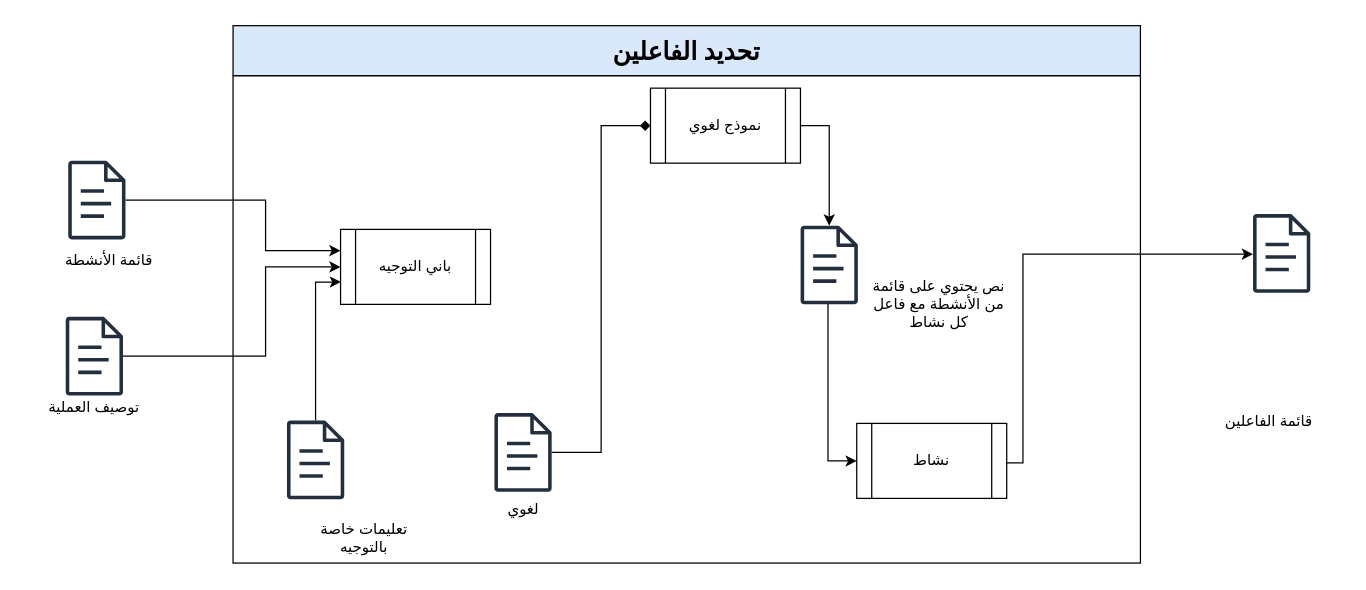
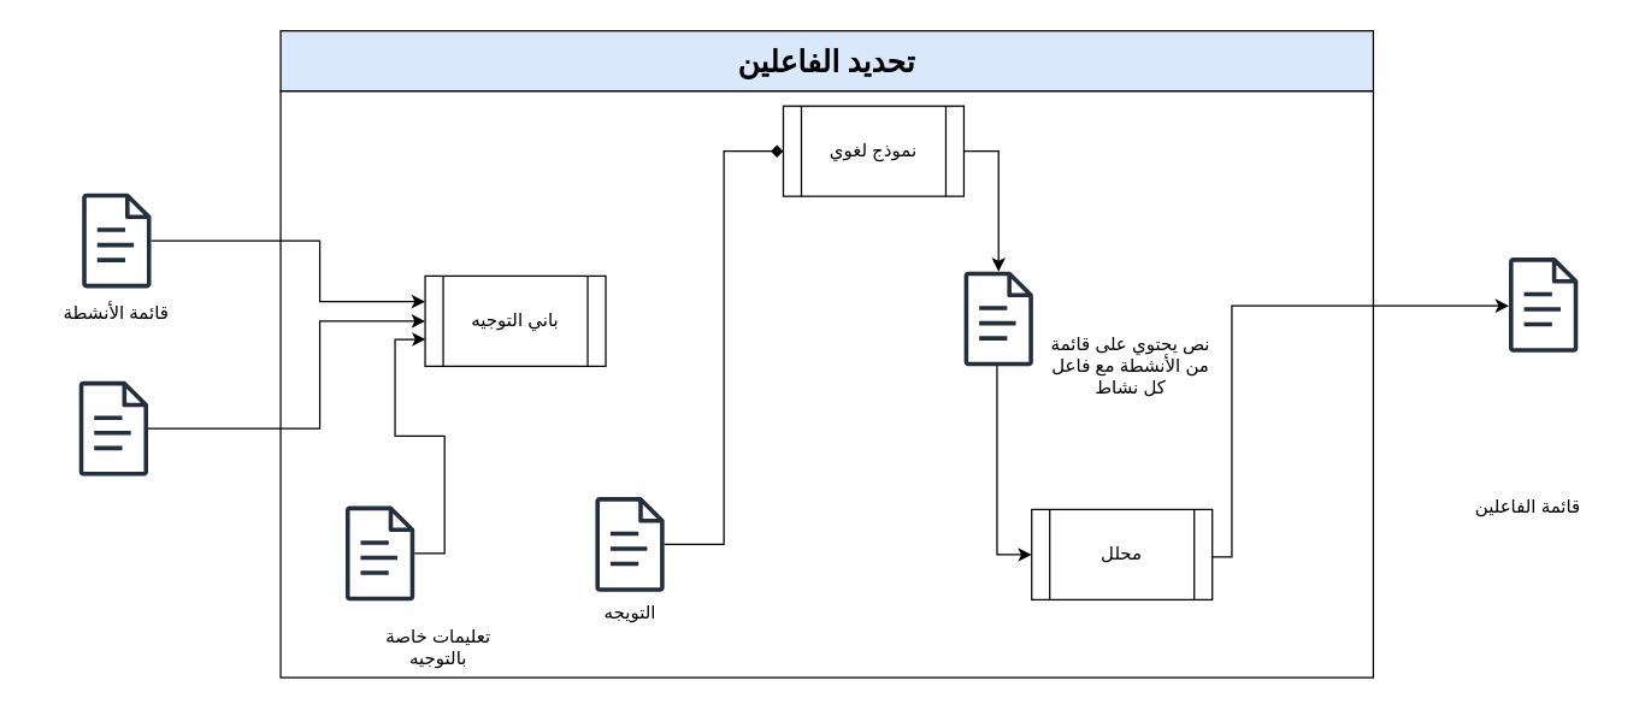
  <mxCell id="0" />
  <mxCell id="1" parent="0" />
  <mxCell id="2" value="" style="rounded=0;whiteSpace=wrap;html=1;fillColor=default;" vertex="1" parent="1"><mxGeometry x="185.98" y="60" width="726.02" height="390" as="geometry" /></mxCell>
  <mxCell id="3" value="&lt;span style=&quot;font-size:15.0pt;&lt;br/&gt;mso-ansi-font-size:12.0pt;font-family:&amp;quot;Traditional Arabic&amp;quot;,serif;mso-ascii-font-family:&lt;br/&gt;&amp;quot;Times New Roman&amp;quot;;mso-fareast-font-family:&amp;quot;Times New Roman&amp;quot;;mso-hansi-font-family:&lt;br/&gt;&amp;quot;Times New Roman&amp;quot;;mso-ansi-language:EN-US;mso-fareast-language:EN-US;&lt;br/&gt;mso-bidi-language:AR-SY&quot; dir=&quot;RTL&quot; lang=&quot;AR-SY&quot;&gt;&lt;b&gt;تحديد الفاعلين&lt;/b&gt;&lt;/span&gt;" style="rounded=0;whiteSpace=wrap;html=1;fillColor=#dae8fc;" vertex="1" parent="1"><mxGeometry x="185.98" y="20" width="726.02" height="40" as="geometry" /></mxCell>
  <mxCell id="4" style="edgeStyle=orthogonalEdgeStyle;rounded=0;orthogonalLoop=1;jettySize=auto;html=1;" edge="1" parent="1" source="5" target="12"><mxGeometry relative="1" as="geometry"><Array as="points"><mxPoint x="212" y="160" /><mxPoint x="212" y="200" /></Array></mxGeometry></mxCell>
  <mxCell id="5" value="" style="sketch=0;outlineConnect=0;fontColor=#232F3E;gradientColor=none;fillColor=#232F3D;strokeColor=none;dashed=0;verticalLabelPosition=bottom;verticalAlign=top;align=center;html=1;fontSize=12;fontStyle=0;aspect=fixed;pointerEvents=1;shape=mxgraph.aws4.document;" vertex="1" parent="1"><mxGeometry x="53.98" y="128" width="46.04" height="63" as="geometry" /></mxCell>
- <mxCell id="6" value="قائمة الأنشطة" style="text;html=1;align=center;verticalAlign=middle;whiteSpace=wrap;rounded=0;" vertex="1" parent="1"><mxGeometry x="32" y="198" width="110" height="20" as="geometry" /></mxCell>
+ <mxCell id="6" value="قائمة الأنشطة" style="text;html=1;align=center;verticalAlign=middle;whiteSpace=wrap;rounded=0;" vertex="1" parent="1"><mxGeometry x="22" y="198" width="110" height="20" as="geometry" /></mxCell>
  <mxCell id="7" style="edgeStyle=orthogonalEdgeStyle;rounded=0;orthogonalLoop=1;jettySize=auto;html=1;entryX=0;entryY=0.5;entryDx=0;entryDy=0;" edge="1" parent="1" source="8" target="12"><mxGeometry relative="1" as="geometry"><Array as="points"><mxPoint x="212" y="285" /><mxPoint x="212" y="213" /></Array></mxGeometry></mxCell>
  <mxCell id="8" value="" style="sketch=0;outlineConnect=0;fontColor=#232F3E;gradientColor=none;fillColor=#232F3D;strokeColor=none;dashed=0;verticalLabelPosition=bottom;verticalAlign=top;align=center;html=1;fontSize=12;fontStyle=0;aspect=fixed;pointerEvents=1;shape=mxgraph.aws4.document;" vertex="1" parent="1"><mxGeometry x="51.98" y="253" width="46.04" height="63" as="geometry" /></mxCell>
- <mxCell id="9" value="توصيف العملية" style="text;html=1;align=center;verticalAlign=middle;whiteSpace=wrap;rounded=0;" vertex="1" parent="1"><mxGeometry x="20" y="316" width="110" height="20" as="geometry" /></mxCell>
  <mxCell id="10" value="" style="sketch=0;outlineConnect=0;fontColor=#232F3E;gradientColor=none;fillColor=#232F3D;strokeColor=none;dashed=0;verticalLabelPosition=bottom;verticalAlign=top;align=center;html=1;fontSize=12;fontStyle=0;aspect=fixed;pointerEvents=1;shape=mxgraph.aws4.document;" vertex="1" parent="1"><mxGeometry x="229" y="336" width="46.04" height="63" as="geometry" /></mxCell>
  <mxCell id="11" value="تعليمات خاصة بالتوجيه" style="text;html=1;align=center;verticalAlign=middle;whiteSpace=wrap;rounded=0;" vertex="1" parent="1"><mxGeometry x="236" y="420" width="110" height="20" as="geometry" /></mxCell>
- <mxCell id="12" value="باني التوجيه" style="shape=process;whiteSpace=wrap;html=1;backgroundOutline=1;" vertex="1" parent="1"><mxGeometry x="272" y="183" width="120" height="60" as="geometry" /></mxCell>
+ <mxCell id="12" value="باني التوجيه" style="shape=process;whiteSpace=wrap;html=1;backgroundOutline=1;" vertex="1" parent="1"><mxGeometry x="282" y="183" width="120" height="60" as="geometry" /></mxCell>
  <mxCell id="13" style="edgeStyle=orthogonalEdgeStyle;rounded=0;orthogonalLoop=1;jettySize=auto;html=1;entryX=0;entryY=0.5;entryDx=0;entryDy=0;endArrow=diamond;" edge="1" parent="1" source="14" target="17"><mxGeometry relative="1" as="geometry" /></mxCell>
- <mxCell id="14" value="&lt;span style=&quot;color: rgb(0, 0, 0); text-wrap: wrap;&quot;&gt;لغوي&lt;/span&gt;" style="sketch=0;outlineConnect=0;fontColor=#232F3E;gradientColor=none;fillColor=#232F3D;strokeColor=none;dashed=0;verticalLabelPosition=bottom;verticalAlign=top;align=center;html=1;fontSize=12;fontStyle=0;aspect=fixed;pointerEvents=1;shape=mxgraph.aws4.document;" vertex="1" parent="1"><mxGeometry x="395" y="330" width="46.04" height="63" as="geometry" /></mxCell>
+ <mxCell id="14" value="&lt;span style=&quot;color: rgb(0, 0, 0); text-wrap: wrap;&quot;&gt;التويجه&lt;/span&gt;" style="sketch=0;outlineConnect=0;fontColor=#232F3E;gradientColor=none;fillColor=#232F3D;strokeColor=none;dashed=0;verticalLabelPosition=bottom;verticalAlign=top;align=center;html=1;fontSize=12;fontStyle=0;aspect=fixed;pointerEvents=1;shape=mxgraph.aws4.document;" vertex="1" parent="1"><mxGeometry x="395" y="330" width="46.04" height="63" as="geometry" /></mxCell>
  <mxCell id="15" value="" style="sketch=0;outlineConnect=0;fontColor=#232F3E;gradientColor=none;fillColor=#232F3D;strokeColor=none;dashed=0;verticalLabelPosition=bottom;verticalAlign=top;align=center;html=1;fontSize=12;fontStyle=0;aspect=fixed;pointerEvents=1;shape=mxgraph.aws4.document;" vertex="1" parent="1"><mxGeometry x="639.98" y="180" width="46.04" height="63" as="geometry" /></mxCell>
  <mxCell id="16" style="edgeStyle=orthogonalEdgeStyle;rounded=0;orthogonalLoop=1;jettySize=auto;html=1;" edge="1" parent="1" source="17" target="15"><mxGeometry relative="1" as="geometry" /></mxCell>
  <mxCell id="17" value="نموذج لغوي" style="shape=process;whiteSpace=wrap;html=1;backgroundOutline=1;" vertex="1" parent="1"><mxGeometry x="519.98" y="70" width="120" height="60" as="geometry" /></mxCell>
  <mxCell id="18" style="edgeStyle=orthogonalEdgeStyle;rounded=0;orthogonalLoop=1;jettySize=auto;html=1;entryX=0.003;entryY=0.702;entryDx=0;entryDy=0;entryPerimeter=0;" edge="1" parent="1" source="10" target="12"><mxGeometry relative="1" as="geometry" /></mxCell>
  <mxCell id="19" style="edgeStyle=orthogonalEdgeStyle;rounded=0;orthogonalLoop=1;jettySize=auto;html=1;" edge="1" parent="1" target="21"><mxGeometry relative="1" as="geometry"><mxPoint x="1022" y="199.75" as="targetPoint" /><mxPoint x="722" y="369.75" as="sourcePoint" /><Array as="points"><mxPoint x="818" y="369.75" /><mxPoint x="818" y="202.75" /></Array></mxGeometry></mxCell>
  <mxCell id="20" style="edgeStyle=orthogonalEdgeStyle;rounded=0;orthogonalLoop=1;jettySize=auto;html=1;entryX=0;entryY=0.5;entryDx=0;entryDy=0;" edge="1" parent="1" target="22"><mxGeometry relative="1" as="geometry"><mxPoint x="662" y="242.75" as="sourcePoint" /><Array as="points"><mxPoint x="662" y="368.75" /></Array></mxGeometry></mxCell>
  <mxCell id="21" value="" style="sketch=0;outlineConnect=0;fontColor=#232F3E;gradientColor=none;fillColor=#232F3D;strokeColor=none;dashed=0;verticalLabelPosition=bottom;verticalAlign=top;align=center;html=1;fontSize=12;fontStyle=0;aspect=fixed;pointerEvents=1;shape=mxgraph.aws4.document;" vertex="1" parent="1"><mxGeometry x="1002" y="170.75" width="46.04" height="63" as="geometry" /></mxCell>
- <mxCell id="22" value="نشاط" style="shape=process;whiteSpace=wrap;html=1;backgroundOutline=1;" vertex="1" parent="1"><mxGeometry x="685.02" y="338.25" width="120" height="60" as="geometry" /></mxCell>
+ <mxCell id="22" value="محلل" style="shape=process;whiteSpace=wrap;html=1;backgroundOutline=1;" vertex="1" parent="1"><mxGeometry x="685.02" y="338.25" width="120" height="60" as="geometry" /></mxCell>
  <mxCell id="23" value="قائمة الفاعلين" style="text;html=1;align=center;verticalAlign=middle;whiteSpace=wrap;rounded=0;" vertex="1" parent="1"><mxGeometry x="960.02" y="326.75" width="110" height="20" as="geometry" /></mxCell>
  <mxCell id="24" value="نص يحتوي على قائمة من الأنشطة مع فاعل كل نشاط" style="text;html=1;align=center;verticalAlign=middle;whiteSpace=wrap;rounded=0;" vertex="1" parent="1"><mxGeometry x="696.02" y="233" width="110" height="20" as="geometry" /></mxCell>
